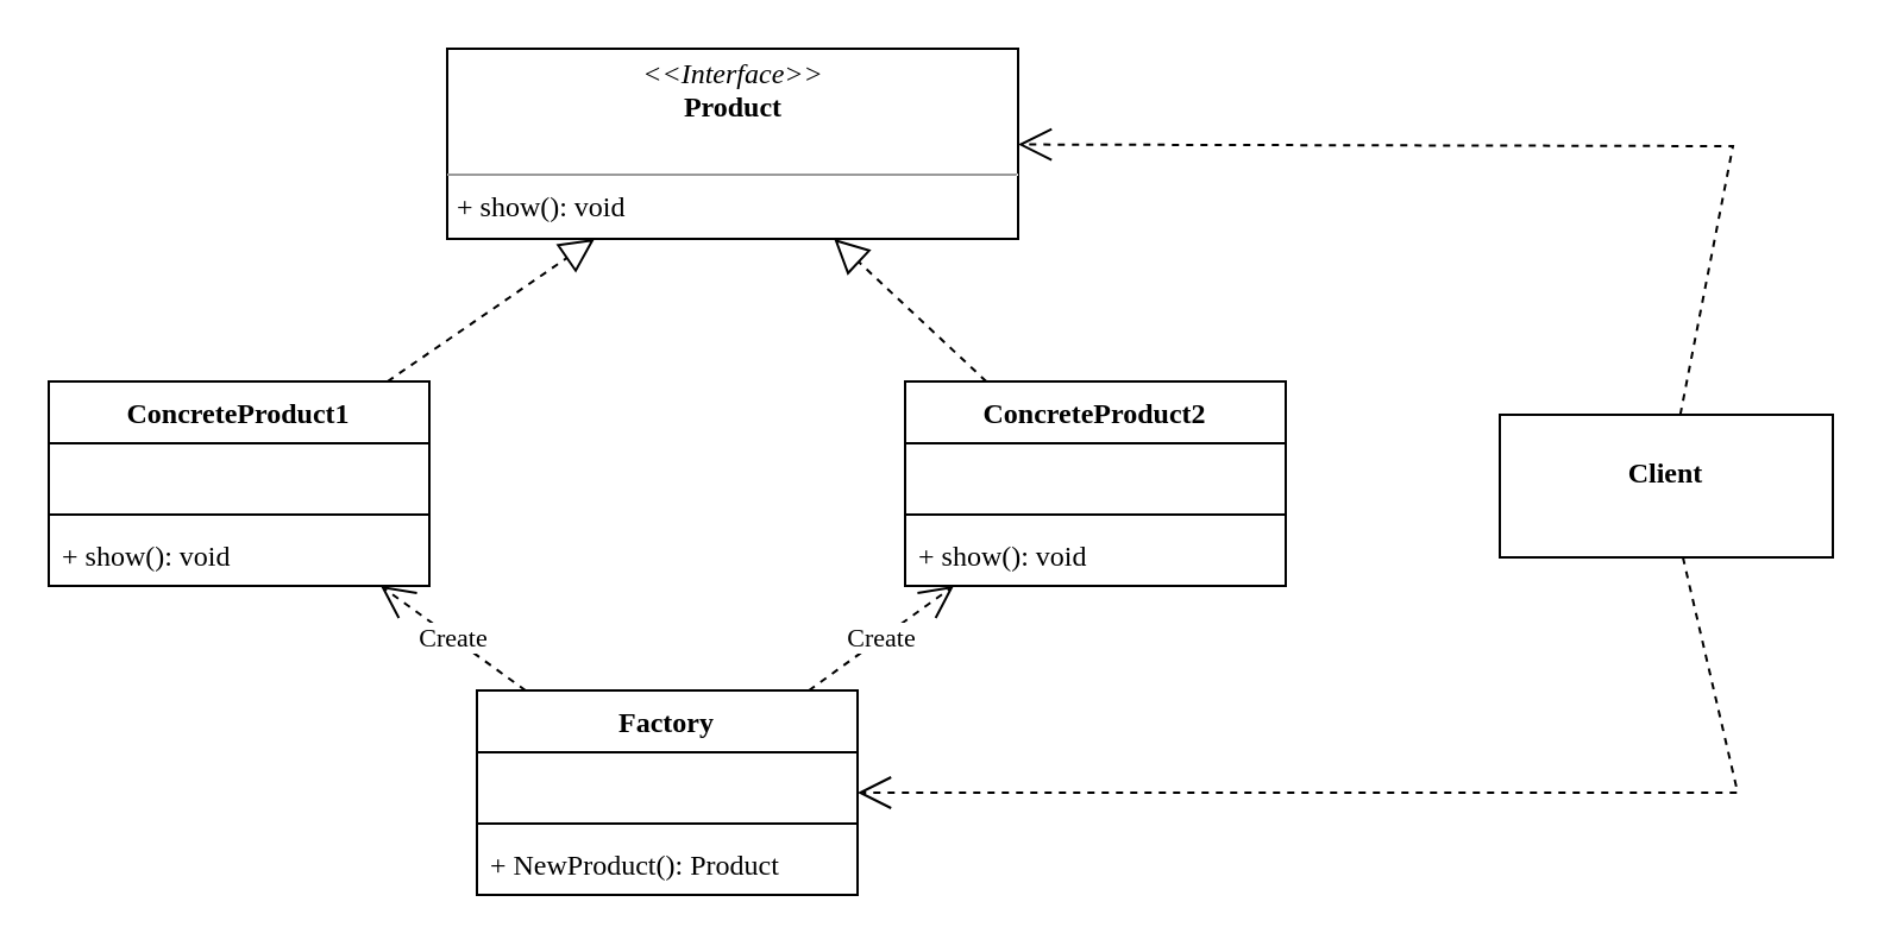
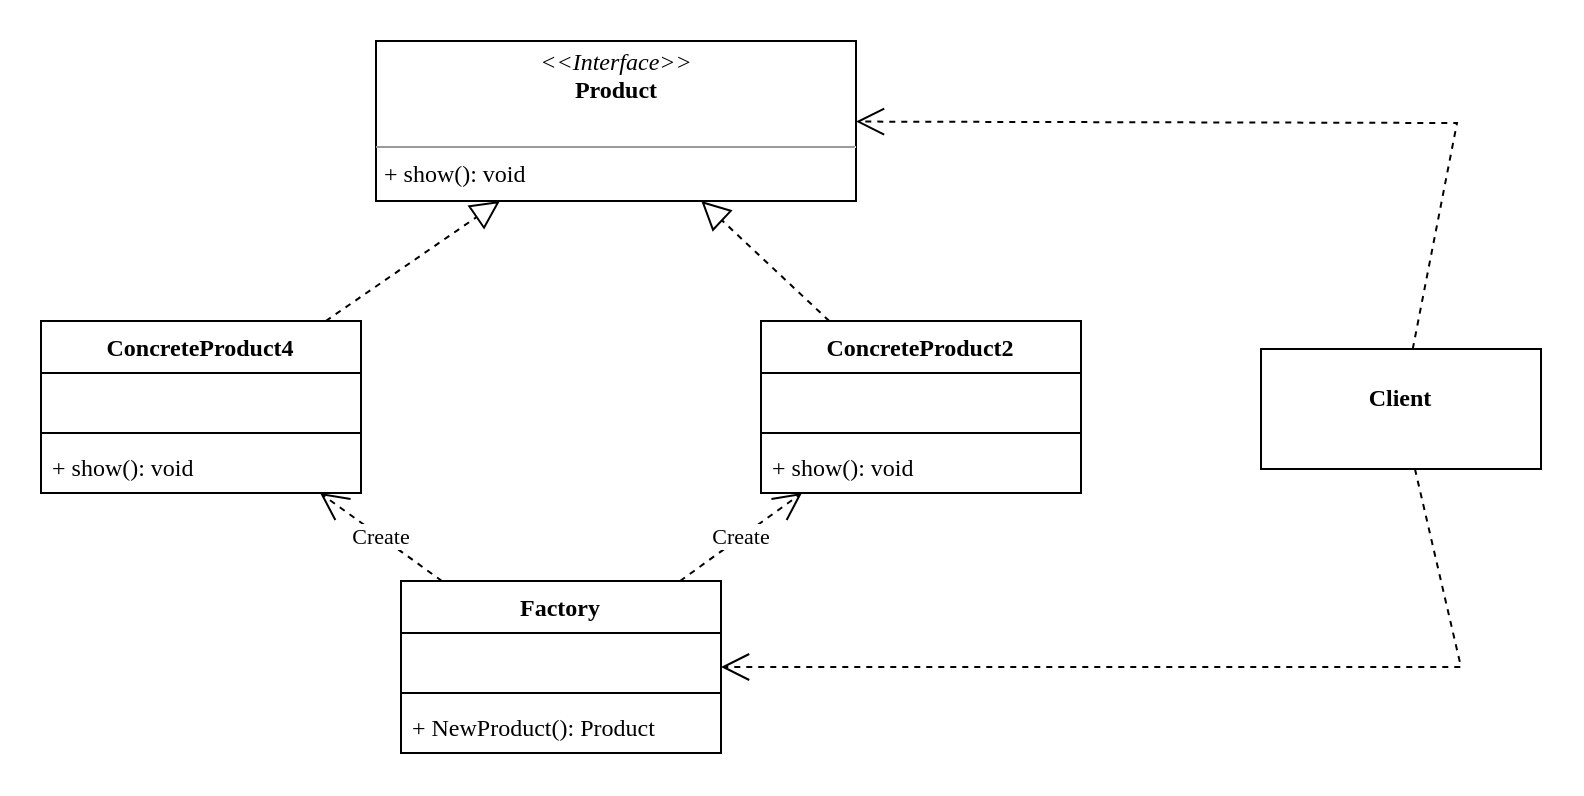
  <mxCell id="0" style=";html=1;" />
  <mxCell id="1" style=";html=1;" parent="0" />
  <mxCell id="2" value="ConcreteProduct2" style="swimlane;fontStyle=1;align=center;verticalAlign=top;childLayout=stackLayout;horizontal=1;startSize=26;horizontalStack=0;resizeParent=1;resizeParentMax=0;resizeLast=0;collapsible=1;marginBottom=0;fontFamily=Times New Roman;" parent="1" vertex="1"><mxGeometry x="380" y="160" width="160" height="86" as="geometry" /></mxCell>
  <mxCell id="3" value=" " style="text;strokeColor=none;fillColor=none;align=left;verticalAlign=top;spacingLeft=4;spacingRight=4;overflow=hidden;rotatable=0;points=[[0,0.5],[1,0.5]];portConstraint=eastwest;fontFamily=Times New Roman;" parent="2" vertex="1"><mxGeometry y="26" width="160" height="26" as="geometry" /></mxCell>
  <mxCell id="4" value="" style="line;strokeWidth=1;fillColor=none;align=left;verticalAlign=middle;spacingTop=-1;spacingLeft=3;spacingRight=3;rotatable=0;labelPosition=right;points=[];portConstraint=eastwest;fontFamily=Times New Roman;" parent="2" vertex="1"><mxGeometry y="52" width="160" height="8" as="geometry" /></mxCell>
  <mxCell id="5" value="+ show(): void" style="text;strokeColor=none;fillColor=none;align=left;verticalAlign=top;spacingLeft=4;spacingRight=4;overflow=hidden;rotatable=0;points=[[0,0.5],[1,0.5]];portConstraint=eastwest;fontFamily=Times New Roman;" parent="2" vertex="1"><mxGeometry y="60" width="160" height="26" as="geometry" /></mxCell>
- <mxCell id="6" value="ConcreteProduct1" style="swimlane;fontStyle=1;align=center;verticalAlign=top;childLayout=stackLayout;horizontal=1;startSize=26;horizontalStack=0;resizeParent=1;resizeParentMax=0;resizeLast=0;collapsible=1;marginBottom=0;fontFamily=Times New Roman;" parent="1" vertex="1"><mxGeometry x="20" y="160" width="160" height="86" as="geometry" /></mxCell>
+ <mxCell id="6" value="ConcreteProduct4" style="swimlane;fontStyle=1;align=center;verticalAlign=top;childLayout=stackLayout;horizontal=1;startSize=26;horizontalStack=0;resizeParent=1;resizeParentMax=0;resizeLast=0;collapsible=1;marginBottom=0;fontFamily=Times New Roman;" parent="1" vertex="1"><mxGeometry x="20" y="160" width="160" height="86" as="geometry" /></mxCell>
  <mxCell id="7" value=" " style="text;strokeColor=none;fillColor=none;align=left;verticalAlign=top;spacingLeft=4;spacingRight=4;overflow=hidden;rotatable=0;points=[[0,0.5],[1,0.5]];portConstraint=eastwest;fontFamily=Times New Roman;" parent="6" vertex="1"><mxGeometry y="26" width="160" height="26" as="geometry" /></mxCell>
  <mxCell id="8" value="" style="line;strokeWidth=1;fillColor=none;align=left;verticalAlign=middle;spacingTop=-1;spacingLeft=3;spacingRight=3;rotatable=0;labelPosition=right;points=[];portConstraint=eastwest;fontFamily=Times New Roman;" parent="6" vertex="1"><mxGeometry y="52" width="160" height="8" as="geometry" /></mxCell>
  <mxCell id="9" value="+ show(): void" style="text;strokeColor=none;fillColor=none;align=left;verticalAlign=top;spacingLeft=4;spacingRight=4;overflow=hidden;rotatable=0;points=[[0,0.5],[1,0.5]];portConstraint=eastwest;fontFamily=Times New Roman;" parent="6" vertex="1"><mxGeometry y="60" width="160" height="26" as="geometry" /></mxCell>
  <mxCell id="10" value="Factory" style="swimlane;fontStyle=1;align=center;verticalAlign=top;childLayout=stackLayout;horizontal=1;startSize=26;horizontalStack=0;resizeParent=1;resizeParentMax=0;resizeLast=0;collapsible=1;marginBottom=0;fontFamily=Times New Roman;" parent="1" vertex="1"><mxGeometry x="200" y="290" width="160" height="86" as="geometry" /></mxCell>
  <mxCell id="11" value=" " style="text;strokeColor=none;fillColor=none;align=left;verticalAlign=top;spacingLeft=4;spacingRight=4;overflow=hidden;rotatable=0;points=[[0,0.5],[1,0.5]];portConstraint=eastwest;fontFamily=Times New Roman;" parent="10" vertex="1"><mxGeometry y="26" width="160" height="26" as="geometry" /></mxCell>
  <mxCell id="12" value="" style="line;strokeWidth=1;fillColor=none;align=left;verticalAlign=middle;spacingTop=-1;spacingLeft=3;spacingRight=3;rotatable=0;labelPosition=right;points=[];portConstraint=eastwest;fontFamily=Times New Roman;" parent="10" vertex="1"><mxGeometry y="52" width="160" height="8" as="geometry" /></mxCell>
  <mxCell id="13" value="+ NewProduct(): Product" style="text;strokeColor=none;fillColor=none;align=left;verticalAlign=top;spacingLeft=4;spacingRight=4;overflow=hidden;rotatable=0;points=[[0,0.5],[1,0.5]];portConstraint=eastwest;fontFamily=Times New Roman;" parent="10" vertex="1"><mxGeometry y="60" width="160" height="26" as="geometry" /></mxCell>
  <mxCell id="14" value="Create" style="endArrow=open;endSize=12;dashed=1;html=1;fontFamily=Times New Roman;" parent="1" source="10" target="6" edge="1"><mxGeometry width="160" relative="1" as="geometry"><mxPoint x="-100" y="198.5" as="sourcePoint" /><mxPoint x="60" y="198.5" as="targetPoint" /></mxGeometry></mxCell>
  <mxCell id="15" value="Create" style="endArrow=open;endSize=12;dashed=1;html=1;fontFamily=Times New Roman;" parent="1" source="10" target="2" edge="1"><mxGeometry width="160" relative="1" as="geometry"><mxPoint x="230.462" y="300" as="sourcePoint" /><mxPoint x="169.538" y="256" as="targetPoint" /></mxGeometry></mxCell>
  <mxCell id="16" value="&lt;p style=&quot;margin: 0px ; margin-top: 4px ; text-align: center&quot;&gt;&lt;br&gt;&lt;b&gt;Client&lt;/b&gt;&lt;/p&gt;" style="verticalAlign=top;align=left;overflow=fill;fontSize=12;fontFamily=Times New Roman;html=1;" parent="1" vertex="1"><mxGeometry x="630" y="174" width="140" height="60" as="geometry" /></mxCell>
  <mxCell id="17" value="" style="endArrow=open;endSize=12;dashed=1;html=1;fontFamily=Times New Roman;jumpStyle=none;rounded=0;" parent="1" source="16" target="10" edge="1"><mxGeometry width="160" relative="1" as="geometry"><mxPoint x="520" y="430" as="sourcePoint" /><mxPoint x="680" y="430" as="targetPoint" /><Array as="points"><mxPoint x="730" y="333" /></Array></mxGeometry></mxCell>
  <mxCell id="18" value="" style="endArrow=open;endSize=12;dashed=1;html=1;fontFamily=Times New Roman;jumpStyle=none;rounded=0;" parent="1" source="16" edge="1" target="19"><mxGeometry width="160" relative="1" as="geometry"><mxPoint x="740" y="239" as="sourcePoint" /><mxPoint x="370" y="66" as="targetPoint" /><Array as="points"><mxPoint x="728" y="61" /></Array></mxGeometry></mxCell>
  <mxCell id="19" value="&lt;p style=&quot;margin: 0px ; margin-top: 4px ; text-align: center&quot;&gt;&lt;i&gt;&amp;lt;&amp;lt;Interface&amp;gt;&amp;gt;&lt;/i&gt;&lt;br&gt;&lt;b&gt;Product&lt;/b&gt;&lt;/p&gt;&lt;p style=&quot;margin: 0px ; margin-left: 4px&quot;&gt;&lt;br&gt;&lt;/p&gt;&lt;hr size=&quot;1&quot;&gt;&lt;p style=&quot;margin: 0px ; margin-left: 4px&quot;&gt;+ show(): void&lt;br&gt;&lt;/p&gt;" style="verticalAlign=top;align=left;overflow=fill;fontSize=12;fontFamily=Times New Roman;html=1;" vertex="1" parent="1"><mxGeometry x="187.5" y="20" width="240" height="80" as="geometry" /></mxCell>
  <mxCell id="20" style="edgeStyle=orthogonalEdgeStyle;rounded=0;orthogonalLoop=1;jettySize=auto;html=1;exitX=0.5;exitY=1;exitDx=0;exitDy=0;" edge="1" parent="1" source="19" target="19"><mxGeometry relative="1" as="geometry" /></mxCell>
  <mxCell id="21" value="" style="endArrow=block;dashed=1;endFill=0;endSize=12;html=1;fontFamily=Times New Roman;" edge="1" parent="1" source="6" target="19"><mxGeometry width="160" relative="1" as="geometry"><mxPoint x="30" y="110" as="sourcePoint" /><mxPoint x="190" y="110" as="targetPoint" /></mxGeometry></mxCell>
  <mxCell id="22" value="" style="endArrow=block;dashed=1;endFill=0;endSize=12;html=1;fontFamily=Times New Roman;" edge="1" parent="1" source="2" target="19"><mxGeometry width="160" relative="1" as="geometry"><mxPoint x="164.126" y="170" as="sourcePoint" /><mxPoint x="239.65" y="110" as="targetPoint" /></mxGeometry></mxCell>
